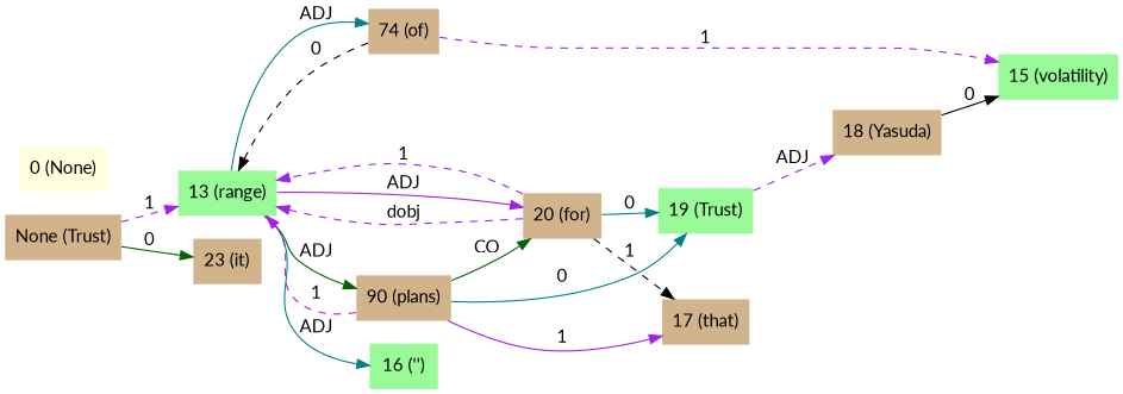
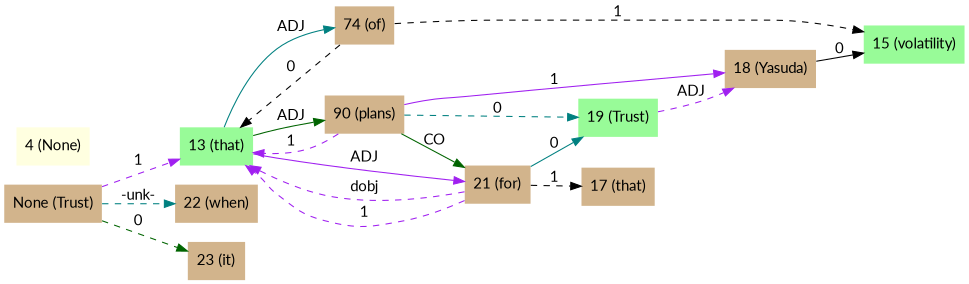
  digraph {
    fontname=Lato
    rankdir=LR
    node [fillcolor=tan fontname=Lato shape=plaintext style=filled]
    edge [color=purple dir=forward fontname=Lato style=dashed]
    n1 [label="None (Trust)"]
-   n2 [fillcolor=palegreen label="13 (range)"]
+   n2 [fillcolor=palegreen label="13 (that)"]
+   n3 [label="22 (when)"]
    n4 [label="23 (it)"]
    n5 [label="74 (of)"]
-   n6 [fillcolor=palegreen label="16 ('')"]
    n7 [label="90 (plans)"]
-   n8 [label="20 (for)"]
+   n8 [label="21 (for)"]
    n9 [fillcolor=palegreen label="15 (volatility)"]
    n10 [label="17 (that)"]
    n11 [fillcolor=palegreen label="19 (Trust)"]
-   n12 [fillcolor=lightyellow label="0 (None)"]
+   n12 [fillcolor=lightyellow label="4 (None)"]
    n13 [label="18 (Yasuda)"]
    n1 -> n2 [label=1]
-   n1 -> n4 [color=darkgreen label=0 style=solid]
+   n1 -> n3 [color=teal label="-unk-"]
+   n1 -> n4 [color=darkgreen label=0]
    n2 -> n5 [color=teal label=ADJ style=solid]
-   n2 -> n6 [color=teal label=ADJ style=solid]
    n2 -> n7 [color=darkgreen label=ADJ style=solid]
    n2 -> n8 [label=ADJ style=solid]
    n5 -> n2 [color=black label=0]
-   n5 -> n9 [label=1]
+   n5 -> n9 [color=black label=1]
    n7 -> n2 [label=1]
    n7 -> n8 [color=darkgreen label=CO style=solid]
-   n7 -> n10 [label=1 style=solid]
-   n7 -> n11 [color=teal label=0 style=solid]
+   n7 -> n13 [label=1 style=solid]
+   n7 -> n11 [color=teal label=0]
    n8 -> n2 [label=dobj]
    n8 -> n2 [label=1]
    n8 -> n10 [color=black label=1]
    n8 -> n11 [color=teal label=0 style=solid]
    n11 -> n13 [label=ADJ]
    n13 -> n9 [color=black label=0 style=solid]
  }
